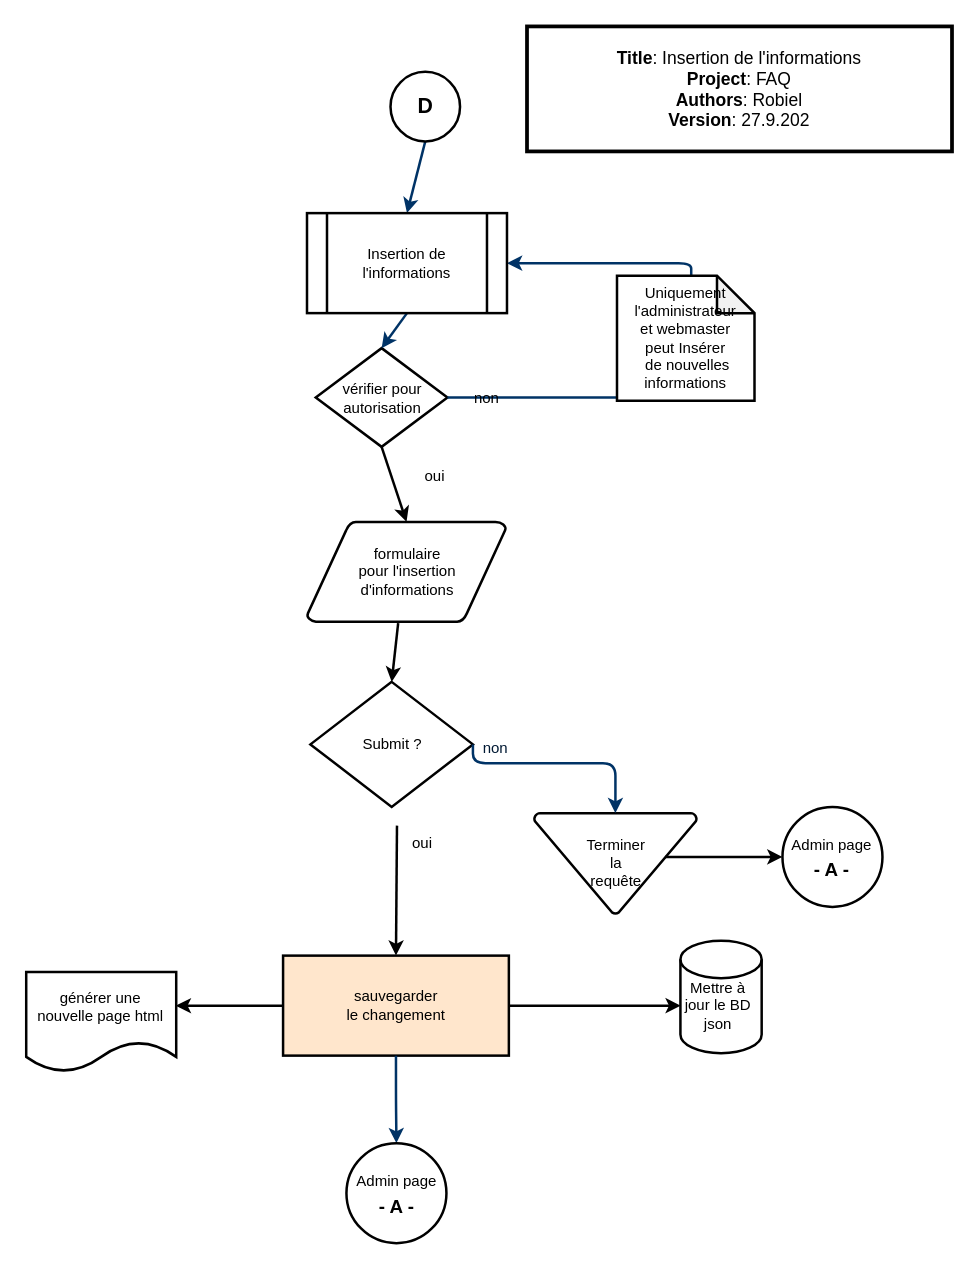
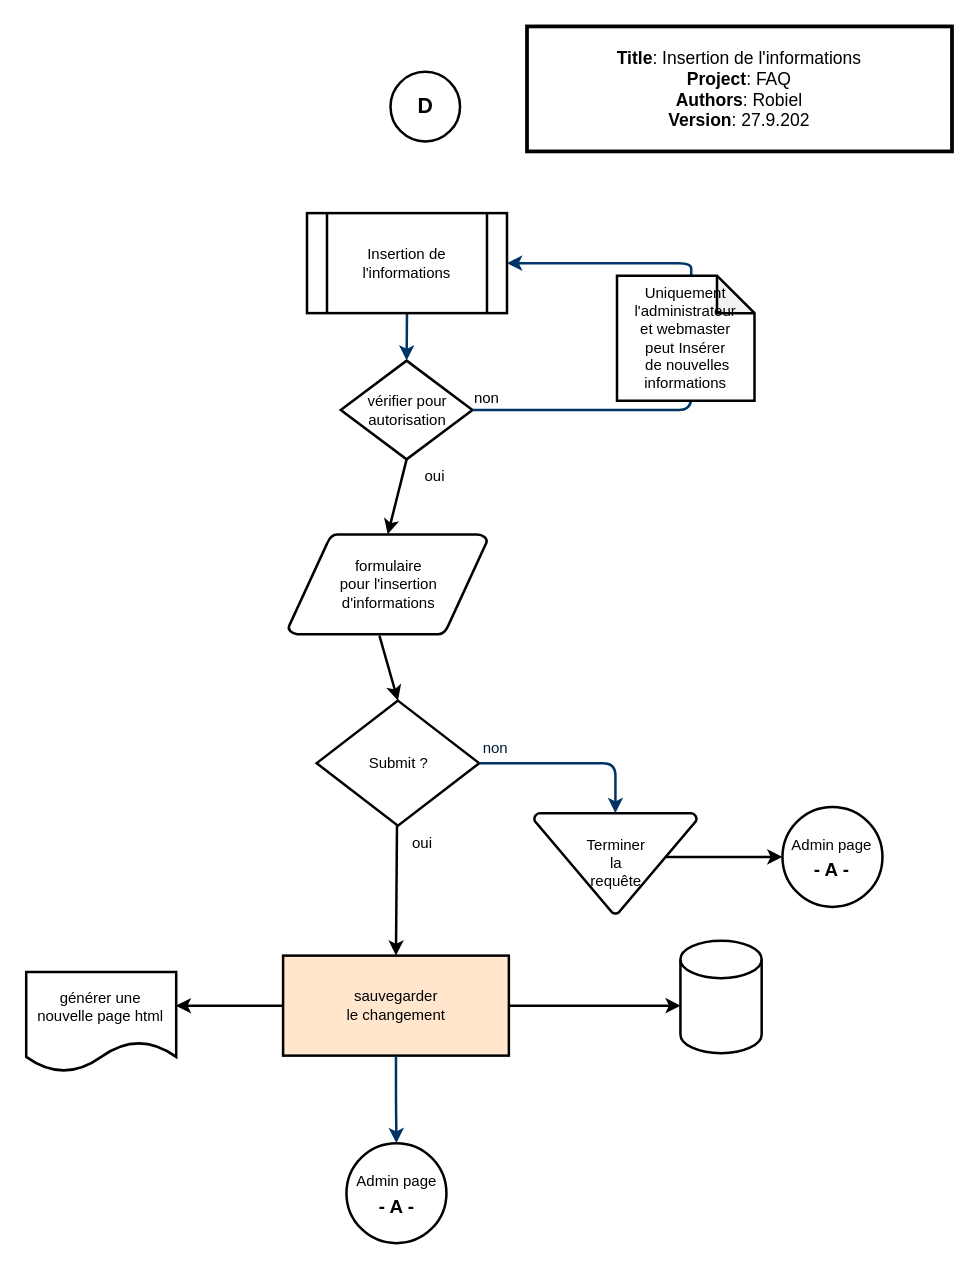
  <mxCell id="0" />
  <mxCell id="1" parent="0" />
- <mxCell id="2" value="&lt;div style=&quot;&quot;&gt;vérifier pour&lt;/div&gt;&lt;div style=&quot;&quot;&gt;autorisation&lt;/div&gt;" style="shape=mxgraph.flowchart.decision;strokeWidth=2;gradientColor=none;gradientDirection=north;fontStyle=0;html=1;" parent="1" vertex="1"><mxGeometry x="252" y="278" width="105.37" height="79" as="geometry" /></mxCell>
- <mxCell id="3" style="fontStyle=1;strokeColor=#003366;strokeWidth=2;html=1;exitX=0.5;exitY=1;exitDx=0;exitDy=0;entryX=0.5;entryY=0;entryDx=0;entryDy=0;" parent="1" source="23" edge="1" target="22"><mxGeometry relative="1" as="geometry"><mxPoint x="423" y="128" as="targetPoint" /><mxPoint x="327.37" y="130" as="sourcePoint" /></mxGeometry></mxCell>
+ <mxCell id="2" value="&lt;div style=&quot;&quot;&gt;vérifier pour&lt;/div&gt;&lt;div style=&quot;&quot;&gt;autorisation&lt;/div&gt;" style="shape=mxgraph.flowchart.decision;strokeWidth=2;gradientColor=none;gradientDirection=north;fontStyle=0;html=1;" parent="1" vertex="1"><mxGeometry x="272" y="288" width="105.37" height="79" as="geometry" /></mxCell>
  <mxCell id="4" style="entryX=0.5;entryY=0;entryPerimeter=0;fontStyle=1;strokeColor=#003366;strokeWidth=2;html=1;exitX=0.5;exitY=1;exitDx=0;exitDy=0;" parent="1" target="2" edge="1" source="22"><mxGeometry relative="1" as="geometry"><mxPoint x="327.37" y="250" as="sourcePoint" /></mxGeometry></mxCell>
  <mxCell id="5" value="" style="edgeStyle=elbowEdgeStyle;elbow=horizontal;entryX=0.5;entryY=0.91;entryPerimeter=0;exitX=1;exitY=0.5;exitPerimeter=0;fontStyle=1;strokeColor=#003366;strokeWidth=2;html=1;" parent="1" source="2" edge="1"><mxGeometry x="425.37" y="-49.5" width="100" height="100" as="geometry"><mxPoint x="757.37" y="367" as="sourcePoint" /><mxPoint x="557.37" y="293.71" as="targetPoint" /><Array as="points"><mxPoint x="552.37" y="320" /></Array></mxGeometry></mxCell>
  <mxCell id="6" value="non" style="text;fontStyle=0;html=1;strokeColor=none;gradientColor=none;fillColor=none;strokeWidth=2;" parent="1" vertex="1"><mxGeometry x="377.37" y="304" width="40" height="26" as="geometry" /></mxCell>
  <mxCell id="7" value="oui" style="text;fontStyle=0;html=1;strokeColor=none;gradientColor=none;fillColor=none;strokeWidth=2;align=center;" parent="1" vertex="1"><mxGeometry x="327.37" y="367" width="40" height="26" as="geometry" /></mxCell>
- <mxCell id="8" value="Submit ?" style="shape=mxgraph.flowchart.decision;strokeWidth=2;gradientColor=none;gradientDirection=north;fontStyle=0;html=1;" parent="1" vertex="1"><mxGeometry x="247.74" y="545" width="130" height="100" as="geometry" /></mxCell>
+ <mxCell id="8" value="Submit ?" style="shape=mxgraph.flowchart.decision;strokeWidth=2;gradientColor=none;gradientDirection=north;fontStyle=0;html=1;" parent="1" vertex="1"><mxGeometry x="252.74" y="560" width="130" height="100" as="geometry" /></mxCell>
  <mxCell id="9" value="Terminer &lt;br&gt;la &lt;br&gt;requête" style="shape=mxgraph.flowchart.merge_or_storage;strokeWidth=2;gradientColor=none;gradientDirection=north;fontStyle=0;html=1;" parent="1" vertex="1"><mxGeometry x="426.74" y="650" width="130" height="80.5" as="geometry" /></mxCell>
  <mxCell id="10" value="" style="edgeStyle=elbowEdgeStyle;elbow=vertical;exitX=1;exitY=0.5;exitPerimeter=0;entryX=0.5;entryY=0;entryPerimeter=0;fontStyle=1;strokeColor=#003366;strokeWidth=2;html=1;" parent="1" source="8" target="9" edge="1"><mxGeometry x="-216.26" y="-648" width="100" height="100" as="geometry"><mxPoint x="-253.26" y="-550" as="sourcePoint" /><mxPoint x="-153.26" y="-650" as="targetPoint" /><Array as="points"><mxPoint x="486.74" y="610" /></Array></mxGeometry></mxCell>
  <mxCell id="11" value="non" style="text;fontColor=#001933;fontStyle=0;html=1;strokeColor=none;gradientColor=none;fillColor=none;strokeWidth=2;" parent="1" vertex="1"><mxGeometry x="383.74" y="584" width="40" height="26" as="geometry" /></mxCell>
  <mxCell id="12" value="" style="edgeStyle=elbowEdgeStyle;elbow=horizontal;exitX=0.5;exitY=0.09;exitPerimeter=0;entryX=1;entryY=0.5;fontStyle=1;strokeColor=#003366;strokeWidth=2;html=1;entryDx=0;entryDy=0;" parent="1" edge="1" target="22"><mxGeometry x="44.37" y="-78" width="100" height="100" as="geometry"><mxPoint x="557.37" y="227.29" as="sourcePoint" /><mxPoint x="391.765" y="210" as="targetPoint" /><Array as="points"><mxPoint x="552.37" y="220" /></Array></mxGeometry></mxCell>
  <mxCell id="13" value="oui" style="text;fontStyle=0;html=1;strokeColor=none;gradientColor=none;fillColor=none;strokeWidth=2;align=center;" parent="1" vertex="1"><mxGeometry x="316.99" y="660" width="40" height="26" as="geometry" /></mxCell>
  <mxCell id="14" value="" style="shape=cylinder3;whiteSpace=wrap;html=1;boundedLbl=1;backgroundOutline=1;size=15;strokeWidth=2;" parent="1" vertex="1"><mxGeometry x="543.74" y="752" width="65" height="90" as="geometry" /></mxCell>
- <mxCell id="15" value="Mettre à jour le BD json" style="text;html=1;strokeColor=none;fillColor=none;align=center;verticalAlign=middle;whiteSpace=wrap;rounded=0;strokeWidth=2;" parent="1" vertex="1"><mxGeometry x="543.74" y="789" width="60" height="30" as="geometry" /></mxCell>
  <mxCell id="16" value="" style="endArrow=classic;html=1;rounded=0;entryX=0.004;entryY=0.578;entryDx=0;entryDy=0;entryPerimeter=0;strokeWidth=2;exitX=1;exitY=0.5;exitDx=0;exitDy=0;" parent="1" target="14" edge="1" source="21"><mxGeometry width="50" height="50" relative="1" as="geometry"><mxPoint x="423" y="808" as="sourcePoint" /><mxPoint x="615.99" y="498" as="targetPoint" /></mxGeometry></mxCell>
  <mxCell id="17" value="" style="endArrow=classic;html=1;rounded=0;entryX=0.997;entryY=0.338;entryDx=0;entryDy=0;entryPerimeter=0;strokeWidth=2;exitX=0;exitY=0.5;exitDx=0;exitDy=0;" parent="1" edge="1" target="19" source="21"><mxGeometry width="50" height="50" relative="1" as="geometry"><mxPoint x="193" y="838" as="sourcePoint" /><mxPoint x="122.918" y="804" as="targetPoint" /></mxGeometry></mxCell>
- <mxCell id="18" value="formulaire &lt;br&gt;pour&amp;nbsp;l'insertion &lt;br&gt;d'informations" style="shape=mxgraph.flowchart.data;strokeWidth=2;gradientColor=none;gradientDirection=north;fontStyle=0;html=1;" parent="1" vertex="1"><mxGeometry x="245.12" y="417" width="159" height="80" as="geometry" /></mxCell>
+ <mxCell id="18" value="formulaire &lt;br&gt;pour&amp;nbsp;l'insertion &lt;br&gt;d'informations" style="shape=mxgraph.flowchart.data;strokeWidth=2;gradientColor=none;gradientDirection=north;fontStyle=0;html=1;" parent="1" vertex="1"><mxGeometry x="230.12" y="427" width="159" height="80" as="geometry" /></mxCell>
  <mxCell id="19" value="&lt;span style=&quot;&quot;&gt;générer une&lt;/span&gt;&lt;br style=&quot;&quot;&gt;&lt;span style=&quot;&quot;&gt;nouvelle page html&lt;/span&gt;" style="shape=document;whiteSpace=wrap;html=1;boundedLbl=1;strokeWidth=2;" parent="1" vertex="1"><mxGeometry x="20.37" y="777" width="120" height="80" as="geometry" /></mxCell>
  <mxCell id="20" value="&lt;span style=&quot;&quot;&gt;Uniquement l'administrateur&lt;/span&gt;&lt;br style=&quot;&quot;&gt;&lt;span style=&quot;&quot;&gt;et webmaster peut&amp;nbsp;Insérer&lt;/span&gt;&lt;br style=&quot;&quot;&gt;&lt;span style=&quot;&quot;&gt;&amp;nbsp;de nouvelles informations&lt;/span&gt;" style="shape=note;whiteSpace=wrap;html=1;backgroundOutline=1;darkOpacity=0.05;strokeWidth=2;" parent="1" vertex="1"><mxGeometry x="493" y="220" width="110" height="100" as="geometry" /></mxCell>
  <mxCell id="21" value="&lt;span style=&quot;&quot;&gt;sauvegarder&lt;/span&gt;&lt;br style=&quot;&quot;&gt;&lt;span style=&quot;&quot;&gt;le changement&lt;/span&gt;" style="rounded=0;whiteSpace=wrap;html=1;strokeWidth=2;fillColor=#ffe6cc;" parent="1" vertex="1"><mxGeometry x="225.86" y="764" width="180.63" height="80" as="geometry" /></mxCell>
  <mxCell id="22" value="Insertion de l'&lt;span style=&quot;background-color: initial;&quot;&gt;informations&lt;/span&gt;" style="shape=process;whiteSpace=wrap;html=1;backgroundOutline=1;strokeWidth=2;" parent="1" vertex="1"><mxGeometry x="245" y="170" width="159.99" height="80" as="geometry" /></mxCell>
  <mxCell id="23" value="&lt;b&gt;&lt;font style=&quot;font-size: 17px;&quot;&gt;D&lt;/font&gt;&lt;/b&gt;" style="ellipse;whiteSpace=wrap;html=1;aspect=fixed;strokeWidth=2;" parent="1" vertex="1"><mxGeometry x="311.8" y="57" width="55.63" height="55.63" as="geometry" /></mxCell>
  <mxCell id="24" value="" style="edgeStyle=elbowEdgeStyle;elbow=vertical;fontStyle=1;strokeColor=#003366;strokeWidth=2;html=1;entryX=0.5;entryY=0;entryDx=0;entryDy=0;exitX=0.5;exitY=1;exitDx=0;exitDy=0;" parent="1" edge="1" target="26" source="21"><mxGeometry x="34.86" y="-982" width="100" height="100" as="geometry"><mxPoint x="223" y="878" as="sourcePoint" /><mxPoint x="423" y="908" as="targetPoint" /></mxGeometry></mxCell>
  <mxCell id="25" value="" style="endArrow=classic;html=1;rounded=0;strokeWidth=2;fontSize=17;exitX=0.805;exitY=0.497;exitDx=0;exitDy=0;exitPerimeter=0;entryX=0;entryY=0.5;entryDx=0;entryDy=0;" parent="1" edge="1" target="27"><mxGeometry width="50" height="50" relative="1" as="geometry"><mxPoint x="531.39" y="685.008" as="sourcePoint" /><mxPoint x="613" y="698" as="targetPoint" /></mxGeometry></mxCell>
  <mxCell id="26" value="&lt;span style=&quot;font-size: 12px;&quot;&gt;Admin page&lt;/span&gt;&lt;br style=&quot;font-size: 12px;&quot;&gt;&lt;b style=&quot;font-size: 12px;&quot;&gt;&lt;font style=&quot;font-size: 15px;&quot;&gt;- A -&lt;/font&gt;&lt;/b&gt;" style="ellipse;whiteSpace=wrap;html=1;aspect=fixed;strokeWidth=2;fontSize=17;" parent="1" vertex="1"><mxGeometry x="276.55" y="914" width="80" height="80" as="geometry" /></mxCell>
  <mxCell id="27" value="&lt;span style=&quot;font-size: 12px;&quot;&gt;Admin page&lt;/span&gt;&lt;br style=&quot;font-size: 12px;&quot;&gt;&lt;b style=&quot;font-size: 12px;&quot;&gt;&lt;font style=&quot;font-size: 15px;&quot;&gt;- A -&lt;/font&gt;&lt;/b&gt;" style="ellipse;whiteSpace=wrap;html=1;aspect=fixed;strokeWidth=2;fontSize=17;" parent="1" vertex="1"><mxGeometry x="625.37" y="645" width="80" height="80" as="geometry" /></mxCell>
  <mxCell id="28" value="" style="endArrow=classic;html=1;rounded=0;entryX=0.5;entryY=0;entryDx=0;entryDy=0;entryPerimeter=0;exitX=0.5;exitY=1;exitDx=0;exitDy=0;exitPerimeter=0;strokeWidth=2;" edge="1" parent="1" source="2" target="18"><mxGeometry width="50" height="50" relative="1" as="geometry"><mxPoint x="343" y="598" as="sourcePoint" /><mxPoint x="393" y="548" as="targetPoint" /></mxGeometry></mxCell>
  <mxCell id="29" value="" style="endArrow=classic;html=1;rounded=0;strokeWidth=2;entryX=0.5;entryY=0;entryDx=0;entryDy=0;entryPerimeter=0;exitX=0.458;exitY=1.013;exitDx=0;exitDy=0;exitPerimeter=0;" edge="1" parent="1" source="18" target="8"><mxGeometry width="50" height="50" relative="1" as="geometry"><mxPoint x="343" y="598" as="sourcePoint" /><mxPoint x="393" y="548" as="targetPoint" /></mxGeometry></mxCell>
  <mxCell id="30" value="" style="endArrow=classic;html=1;rounded=0;strokeWidth=2;exitX=0;exitY=0;exitDx=0;exitDy=0;entryX=0.5;entryY=0;entryDx=0;entryDy=0;" edge="1" parent="1" source="13" target="21"><mxGeometry width="50" height="50" relative="1" as="geometry"><mxPoint x="342.37" y="578" as="sourcePoint" /><mxPoint x="392.37" y="528" as="targetPoint" /></mxGeometry></mxCell>
  <mxCell id="31" value="&lt;font style=&quot;font-size: 14px;&quot;&gt;&lt;b&gt;Title&lt;/b&gt;:&amp;nbsp;&lt;span style=&quot;&quot;&gt;Insertion de l'&lt;/span&gt;&lt;span style=&quot;background-color: initial;&quot;&gt;informations&lt;/span&gt;&lt;br&gt;&lt;b&gt;Project&lt;/b&gt;: FAQ&lt;br&gt;&lt;b&gt;Authors&lt;/b&gt;: Robiel&lt;br&gt;&lt;b&gt;Version&lt;/b&gt;: 27.9.202&lt;/font&gt;" style="rounded=0;whiteSpace=wrap;html=1;strokeWidth=3;" vertex="1" parent="1"><mxGeometry x="421" y="20.63" width="340" height="100" as="geometry" /></mxCell>
